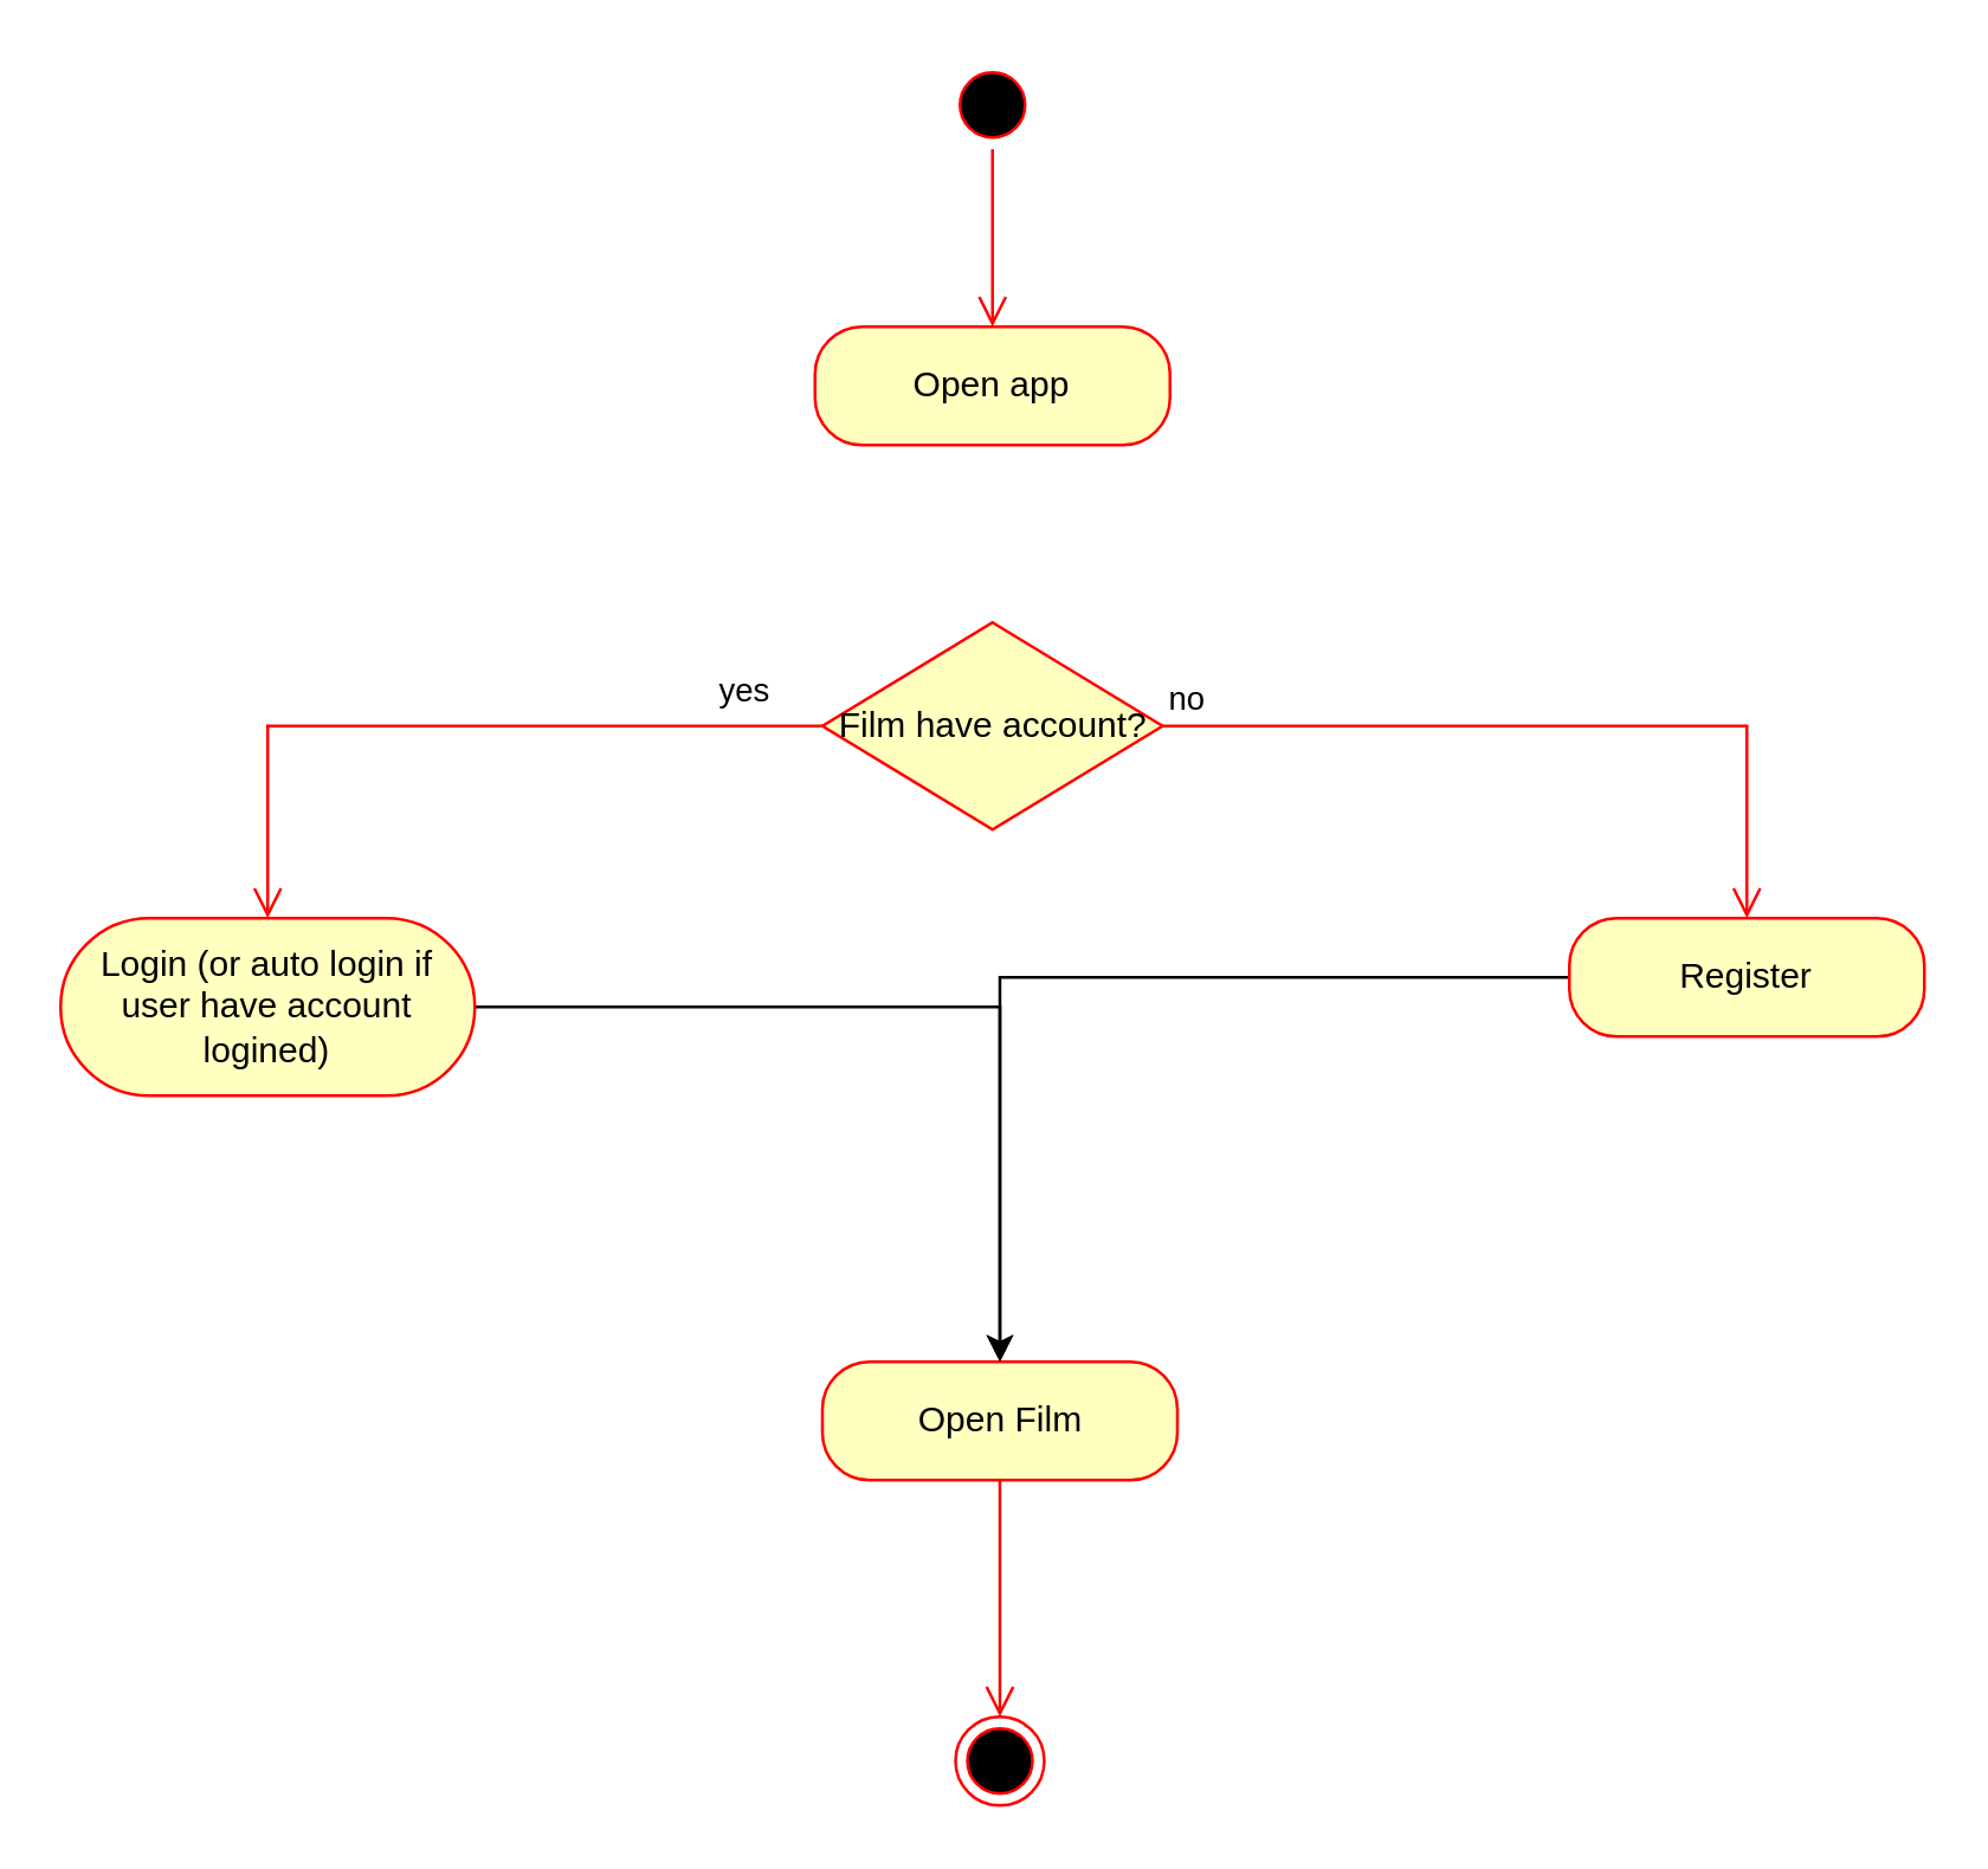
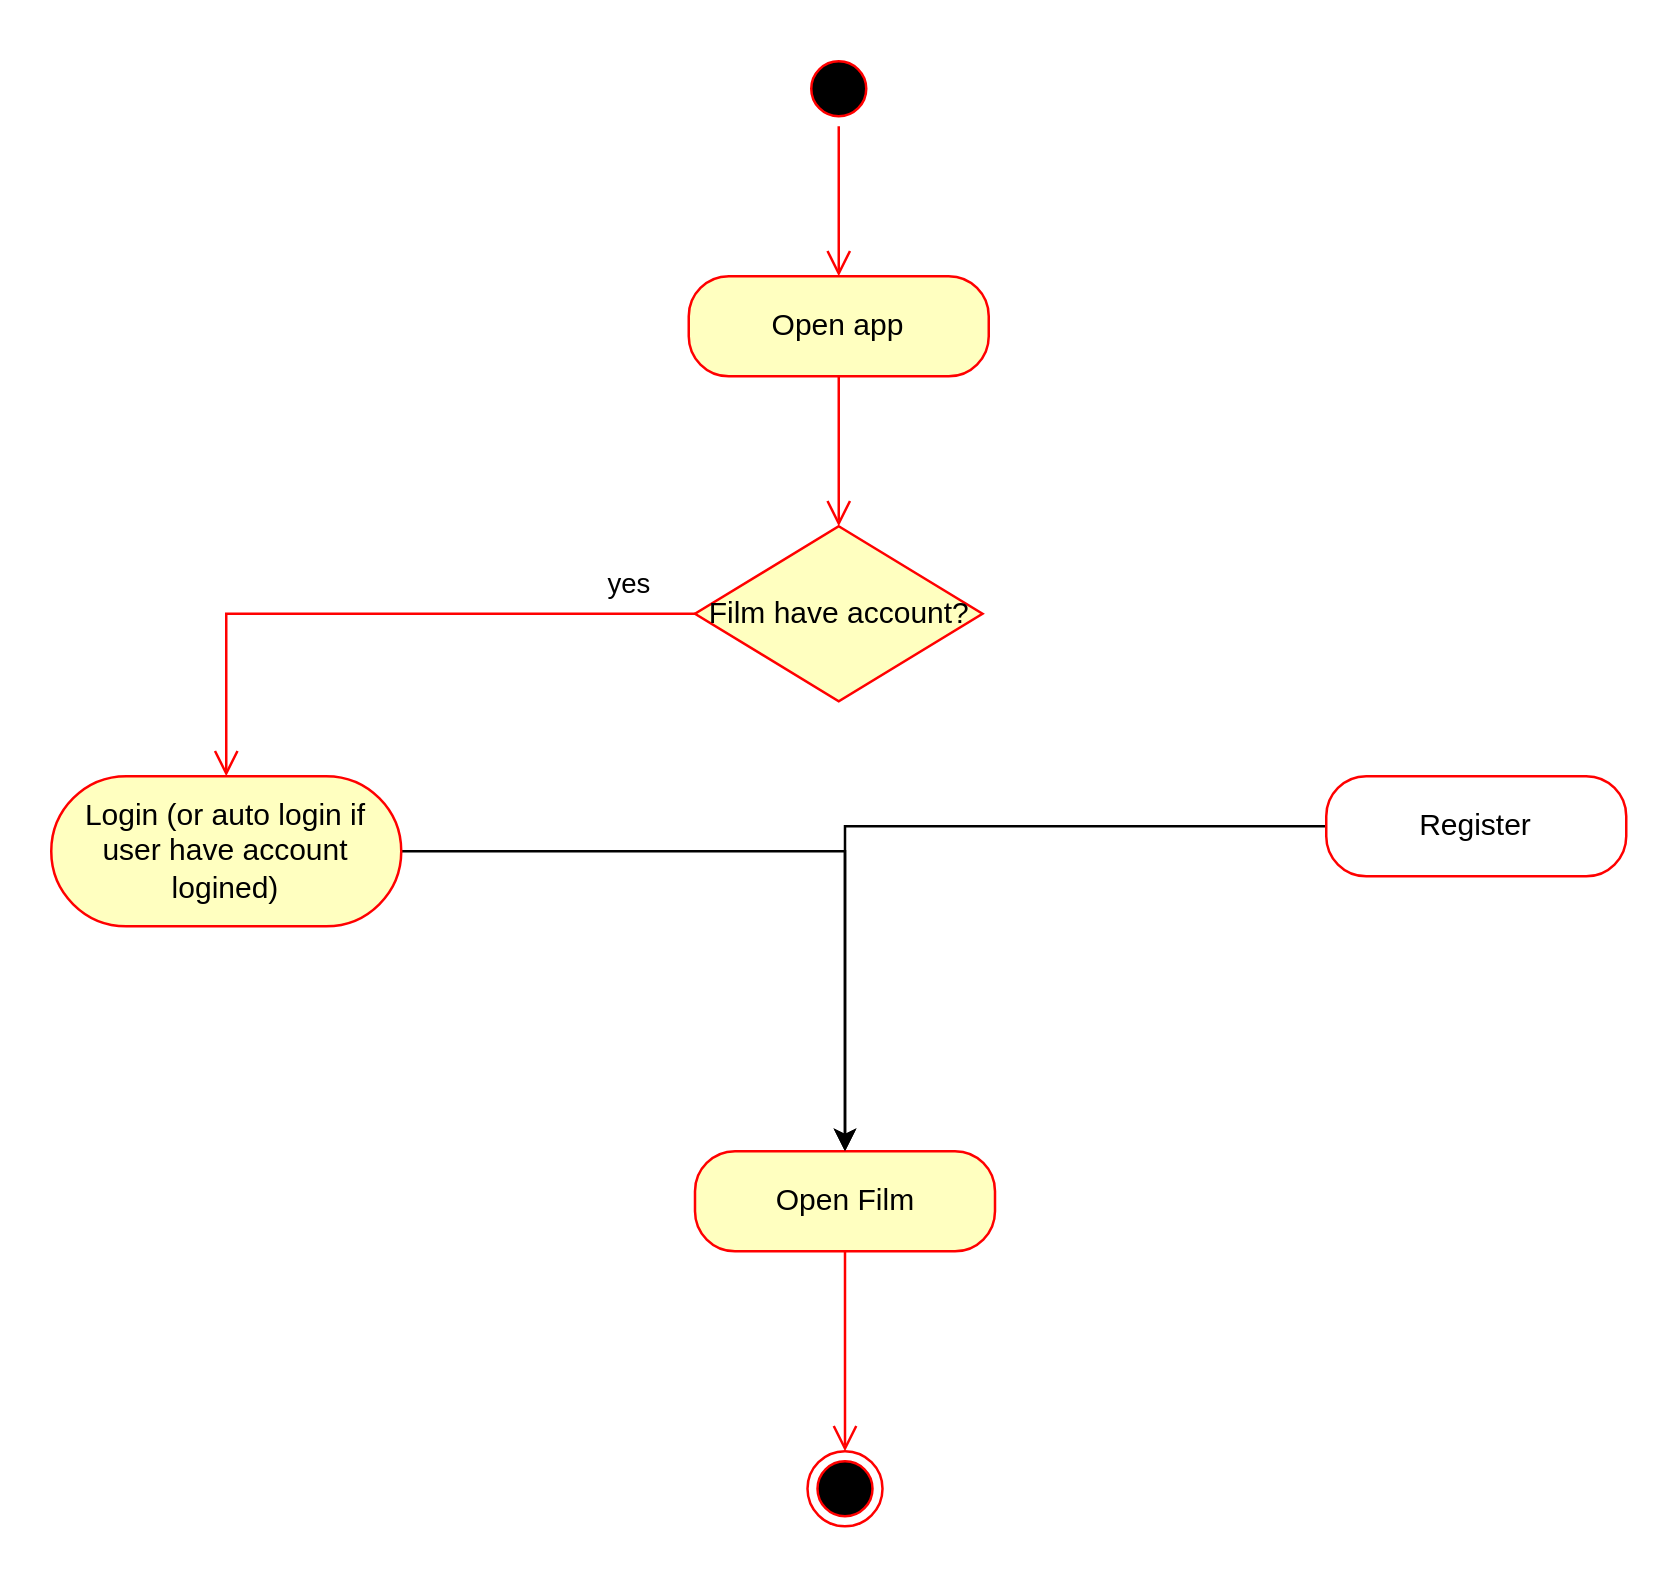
  <mxCell id="0" />
  <mxCell id="1" parent="0" />
  <mxCell id="2" value="" style="ellipse;html=1;shape=startState;fillColor=#000000;strokeColor=#ff0000;" parent="1" vertex="1"><mxGeometry x="320" y="20" width="30" height="30" as="geometry" /></mxCell>
  <mxCell id="3" value="" style="edgeStyle=orthogonalEdgeStyle;html=1;verticalAlign=bottom;endArrow=open;endSize=8;strokeColor=#ff0000;rounded=0;" parent="1" source="2" edge="1"><mxGeometry relative="1" as="geometry"><mxPoint x="335" y="110" as="targetPoint" /></mxGeometry></mxCell>
  <mxCell id="4" value="Open app" style="rounded=1;whiteSpace=wrap;html=1;arcSize=40;fontColor=#000000;fillColor=#ffffc0;strokeColor=#ff0000;" parent="1" vertex="1"><mxGeometry x="275" y="110" width="120" height="40" as="geometry" /></mxCell>
+ <mxCell id="5" value="" style="edgeStyle=orthogonalEdgeStyle;html=1;verticalAlign=bottom;endArrow=open;endSize=8;strokeColor=#ff0000;rounded=0;entryX=0.5;entryY=0;entryDx=0;entryDy=0;" parent="1" source="4" target="6" edge="1"><mxGeometry relative="1" as="geometry"><mxPoint x="335" y="210" as="targetPoint" /></mxGeometry></mxCell>
  <mxCell id="6" value="Film have account?&lt;br&gt;" style="rhombus;whiteSpace=wrap;html=1;fillColor=#ffffc0;strokeColor=#ff0000;" parent="1" vertex="1"><mxGeometry x="277.5" y="210" width="115" height="70" as="geometry" /></mxCell>
- <mxCell id="7" value="no" style="edgeStyle=orthogonalEdgeStyle;html=1;align=left;verticalAlign=bottom;endArrow=open;endSize=8;strokeColor=#ff0000;rounded=0;" parent="1" source="6" target="14" edge="1"><mxGeometry x="-1" relative="1" as="geometry"><mxPoint x="490" y="245" as="targetPoint" /></mxGeometry></mxCell>
  <mxCell id="8" value="yes" style="edgeStyle=orthogonalEdgeStyle;html=1;align=left;verticalAlign=top;endArrow=open;endSize=8;strokeColor=#ff0000;rounded=0;" parent="1" source="6" target="10" edge="1"><mxGeometry x="-0.699" y="-25" relative="1" as="geometry"><mxPoint x="180" y="330" as="targetPoint" /><mxPoint x="1" as="offset" /></mxGeometry></mxCell>
  <mxCell id="9" style="edgeStyle=orthogonalEdgeStyle;rounded=0;orthogonalLoop=1;jettySize=auto;html=1;entryX=0.5;entryY=0;entryDx=0;entryDy=0;" parent="1" source="10" target="11" edge="1"><mxGeometry relative="1" as="geometry" /></mxCell>
  <mxCell id="10" value="Login (or auto login if user have account logined)" style="rounded=1;whiteSpace=wrap;html=1;arcSize=50;fontColor=#000000;fillColor=#ffffc0;strokeColor=#ff0000;" parent="1" vertex="1"><mxGeometry x="20" y="310" width="140" height="60" as="geometry" /></mxCell>
  <mxCell id="11" value="Open Film" style="rounded=1;whiteSpace=wrap;html=1;arcSize=40;fontColor=#000000;fillColor=#ffffc0;strokeColor=#ff0000;" parent="1" vertex="1"><mxGeometry x="277.5" y="460" width="120" height="40" as="geometry" /></mxCell>
  <mxCell id="12" value="" style="edgeStyle=orthogonalEdgeStyle;html=1;verticalAlign=bottom;endArrow=open;endSize=8;strokeColor=#ff0000;rounded=0;entryX=0.5;entryY=0;entryDx=0;entryDy=0;" parent="1" source="11" target="15" edge="1"><mxGeometry relative="1" as="geometry"><mxPoint x="80" y="510" as="targetPoint" /></mxGeometry></mxCell>
  <mxCell id="13" style="edgeStyle=orthogonalEdgeStyle;rounded=0;orthogonalLoop=1;jettySize=auto;html=1;entryX=0.5;entryY=0;entryDx=0;entryDy=0;" parent="1" source="14" target="11" edge="1"><mxGeometry relative="1" as="geometry" /></mxCell>
- <mxCell id="14" value="Register" style="rounded=1;whiteSpace=wrap;html=1;arcSize=40;fontColor=#000000;fillColor=#ffffc0;strokeColor=#ff0000;" parent="1" vertex="1"><mxGeometry x="530" y="310" width="120" height="40" as="geometry" /></mxCell>
+ <mxCell id="14" value="Register" style="rounded=1;whiteSpace=wrap;html=1;arcSize=40;fontColor=#000000;fillColor=#ffffff;strokeColor=#ff0000;" parent="1" vertex="1"><mxGeometry x="530" y="310" width="120" height="40" as="geometry" /></mxCell>
  <mxCell id="15" value="" style="ellipse;html=1;shape=endState;fillColor=#000000;strokeColor=#ff0000;" parent="1" vertex="1"><mxGeometry x="322.5" y="580" width="30" height="30" as="geometry" /></mxCell>
